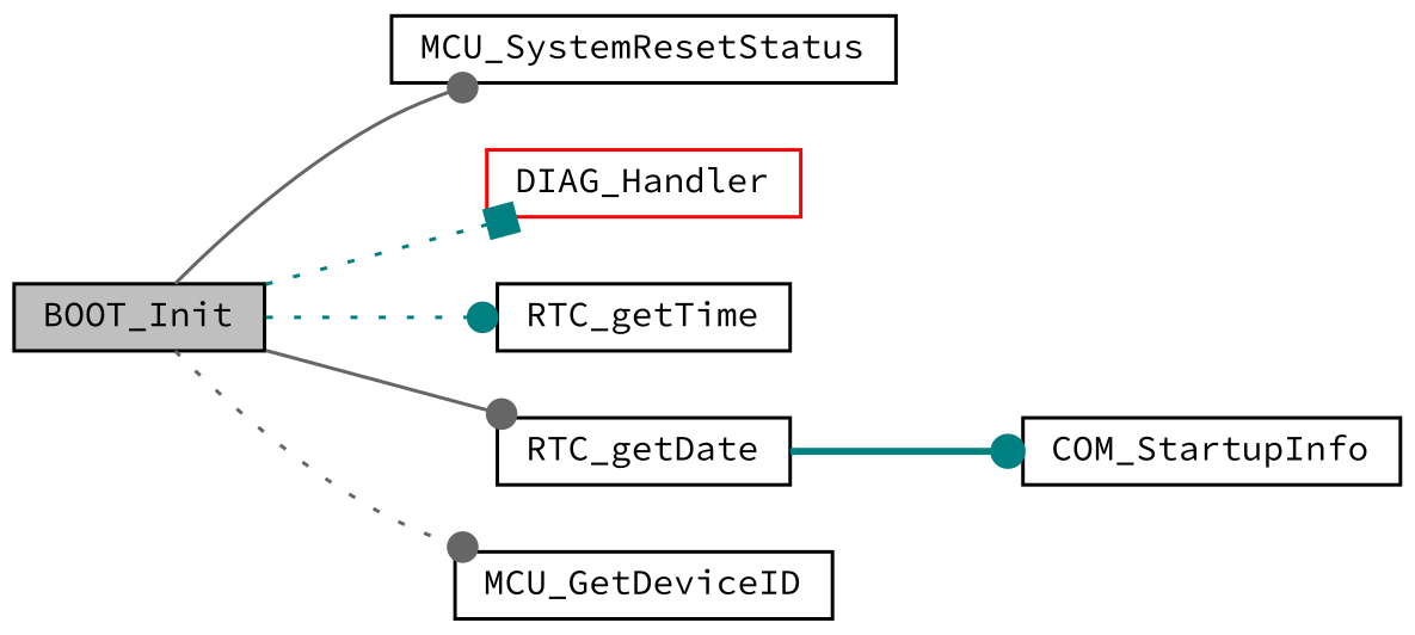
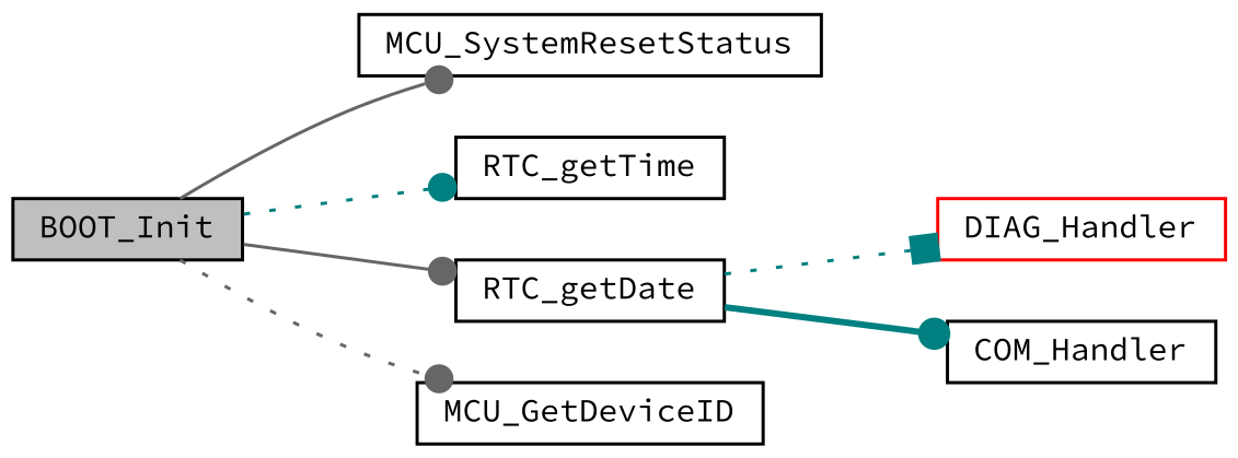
  digraph {
    fontname="Source Code Pro"
    rankdir=LR
    node [color=black fillcolor=white fontname="Source Code Pro" fontsize=10 shape=record style=filled]
    edge [arrowhead=dot color=gray40 fontname="Source Code Pro" fontsize=10 labelfontname=Helvetica labelfontsize=10 style=dotted]
    n1 [fillcolor=grey75 fontcolor=black height=0.2 label=BOOT_Init width=0.4]
    n2 [height=0.2 label=MCU_SystemResetStatus width=0.4]
    n3 [color=red height=0.2 label=DIAG_Handler width=0.4]
    n4 [height=0.2 label=RTC_getTime width=0.4]
    n5 [height=0.2 label=RTC_getDate width=0.4]
    n6 [height=0.2 label=MCU_GetDeviceID width=0.4]
-   n7 [height=0.2 label=COM_StartupInfo width=0.4]
+   n7 [height=0.2 label=COM_Handler width=0.4]
    n1 -> n2 [style=solid]
-   n1 -> n3 [arrowhead=box color=teal]
+   n5 -> n3 [arrowhead=box color=teal]
    n1 -> n4 [color=teal]
    n1 -> n5 [style=solid]
    n1 -> n6
    n5 -> n7 [color=teal style=bold]
  }
